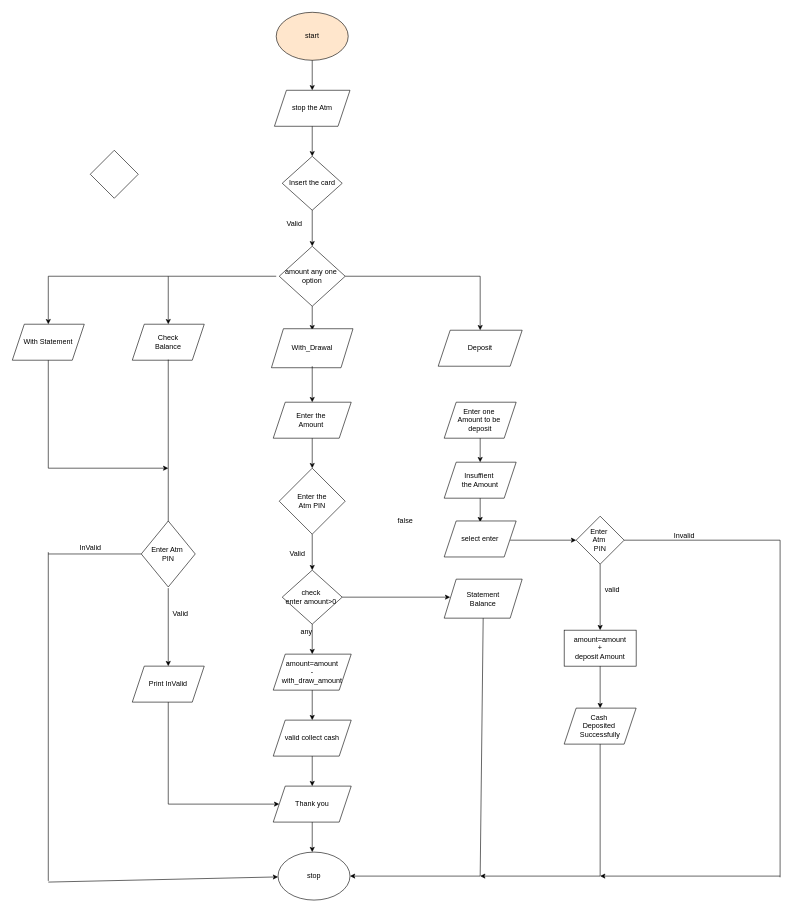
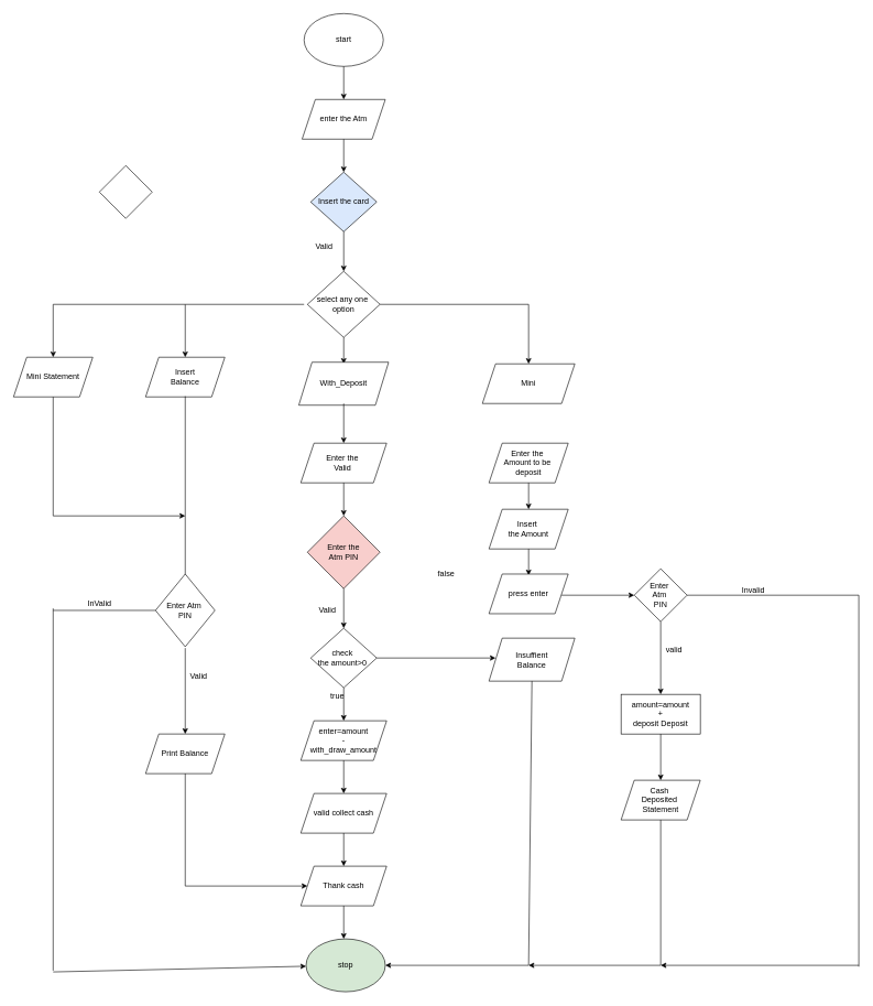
  <mxCell id="0" />
  <mxCell id="1" parent="0" />
- <mxCell id="2" value="start" style="ellipse;whiteSpace=wrap;html=1;fillColor=#ffe6cc;" vertex="1" parent="1"><mxGeometry x="460" width="120" height="80" as="geometry" y="20" /></mxCell>
+ <mxCell id="2" value="start" style="ellipse;whiteSpace=wrap;html=1;" vertex="1" parent="1"><mxGeometry x="460" width="120" height="80" as="geometry" y="20" /></mxCell>
  <mxCell id="3" value="" style="endArrow=classic;html=1;rounded=0;" edge="1" parent="1"><mxGeometry width="50" height="50" relative="1" as="geometry"><mxPoint x="520" y="100" as="sourcePoint" /><mxPoint x="520" y="150" as="targetPoint" /></mxGeometry></mxCell>
- <mxCell id="4" value="stop the Atm" style="shape=parallelogram;perimeter=parallelogramPerimeter;whiteSpace=wrap;html=1;fixedSize=1;" vertex="1" parent="1"><mxGeometry x="457" y="150" width="126" height="60" as="geometry" /></mxCell>
+ <mxCell id="4" value="enter the Atm" style="shape=parallelogram;perimeter=parallelogramPerimeter;whiteSpace=wrap;html=1;fixedSize=1;" vertex="1" parent="1"><mxGeometry x="457" y="150" width="126" height="60" as="geometry" /></mxCell>
  <mxCell id="5" value="" style="endArrow=classic;html=1;rounded=0;" edge="1" parent="1"><mxGeometry width="50" height="50" relative="1" as="geometry"><mxPoint x="520" y="210" as="sourcePoint" /><mxPoint x="520" y="260" as="targetPoint" /></mxGeometry></mxCell>
  <mxCell id="6" value="" style="endArrow=classic;html=1;rounded=0;" edge="1" parent="1" target="7"><mxGeometry width="50" height="50" relative="1" as="geometry"><mxPoint x="520" y="320" as="sourcePoint" /><mxPoint x="520" y="370" as="targetPoint" /></mxGeometry></mxCell>
- <mxCell id="7" value="Insert the card" style="rhombus;whiteSpace=wrap;html=1;" vertex="1" parent="1"><mxGeometry x="470" y="260" width="100" height="90" as="geometry" /></mxCell>
+ <mxCell id="7" value="Insert the card" style="rhombus;whiteSpace=wrap;html=1;fillColor=#dae8fc;" vertex="1" parent="1"><mxGeometry x="470" y="260" width="100" height="90" as="geometry" /></mxCell>
  <mxCell id="8" value="" style="endArrow=classic;html=1;rounded=0;" edge="1" parent="1"><mxGeometry width="50" height="50" relative="1" as="geometry"><mxPoint x="520" y="350" as="sourcePoint" /><mxPoint x="520" y="410" as="targetPoint" /></mxGeometry></mxCell>
  <mxCell id="9" value="Valid" style="text;html=1;align=center;verticalAlign=middle;resizable=0;points=[];autosize=1;strokeColor=none;fillColor=none;" vertex="1" parent="1"><mxGeometry x="465" y="358" width="50" height="30" as="geometry" /></mxCell>
- <mxCell id="10" value="amount any one&amp;nbsp;&lt;br&gt;option" style="rhombus;whiteSpace=wrap;html=1;" vertex="1" parent="1"><mxGeometry x="465" y="410" width="110" height="100" as="geometry" /></mxCell>
+ <mxCell id="10" value="select any one&amp;nbsp;&lt;br&gt;option" style="rhombus;whiteSpace=wrap;html=1;" vertex="1" parent="1"><mxGeometry x="465" y="410" width="110" height="100" as="geometry" /></mxCell>
  <mxCell id="11" value="" style="endArrow=none;html=1;rounded=0;" edge="1" parent="1"><mxGeometry width="50" height="50" relative="1" as="geometry"><mxPoint x="280" y="460" as="sourcePoint" /><mxPoint x="460" y="460" as="targetPoint" /></mxGeometry></mxCell>
  <mxCell id="12" value="" style="endArrow=classic;html=1;rounded=0;" edge="1" parent="1"><mxGeometry width="50" height="50" relative="1" as="geometry"><mxPoint x="280" y="460" as="sourcePoint" /><mxPoint x="280" y="540" as="targetPoint" /></mxGeometry></mxCell>
- <mxCell id="13" value="Check&lt;br&gt;Balance" style="shape=parallelogram;perimeter=parallelogramPerimeter;whiteSpace=wrap;html=1;fixedSize=1;" vertex="1" parent="1"><mxGeometry x="220" y="540" width="120" height="60" as="geometry" /></mxCell>
+ <mxCell id="13" value="Insert&lt;br&gt;Balance" style="shape=parallelogram;perimeter=parallelogramPerimeter;whiteSpace=wrap;html=1;fixedSize=1;" vertex="1" parent="1"><mxGeometry x="220" y="540" width="120" height="60" as="geometry" /></mxCell>
  <mxCell id="14" value="" style="endArrow=classic;html=1;rounded=0;" edge="1" parent="1"><mxGeometry width="50" height="50" relative="1" as="geometry"><mxPoint x="520" y="510" as="sourcePoint" /><mxPoint x="520" y="550" as="targetPoint" /></mxGeometry></mxCell>
  <mxCell id="15" value="" style="rhombus;whiteSpace=wrap;html=1;" vertex="1" parent="1"><mxGeometry x="150" y="250" width="80" height="80" as="geometry" /></mxCell>
- <mxCell id="16" value="With_Drawal" style="shape=parallelogram;perimeter=parallelogramPerimeter;whiteSpace=wrap;html=1;fixedSize=1;" vertex="1" parent="1"><mxGeometry x="452" y="547.5" width="136" height="65" as="geometry" /></mxCell>
+ <mxCell id="16" value="With_Deposit" style="shape=parallelogram;perimeter=parallelogramPerimeter;whiteSpace=wrap;html=1;fixedSize=1;" vertex="1" parent="1"><mxGeometry x="452" y="547.5" width="136" height="65" as="geometry" /></mxCell>
  <mxCell id="17" value="" style="endArrow=none;html=1;rounded=0;exitX=1;exitY=0.5;exitDx=0;exitDy=0;" edge="1" parent="1" source="10"><mxGeometry width="50" height="50" relative="1" as="geometry"><mxPoint x="590" y="460" as="sourcePoint" /><mxPoint x="800" y="460" as="targetPoint" /></mxGeometry></mxCell>
  <mxCell id="18" value="" style="endArrow=classic;html=1;rounded=0;" edge="1" parent="1"><mxGeometry width="50" height="50" relative="1" as="geometry"><mxPoint x="800" y="460" as="sourcePoint" /><mxPoint x="800" y="550" as="targetPoint" /></mxGeometry></mxCell>
- <mxCell id="19" value="Deposit" style="shape=parallelogram;perimeter=parallelogramPerimeter;whiteSpace=wrap;html=1;fixedSize=1;" vertex="1" parent="1"><mxGeometry x="730" y="550" width="140" height="60" as="geometry" /></mxCell>
+ <mxCell id="19" value="Mini" style="shape=parallelogram;perimeter=parallelogramPerimeter;whiteSpace=wrap;html=1;fixedSize=1;" vertex="1" parent="1"><mxGeometry x="730" y="550" width="140" height="60" as="geometry" /></mxCell>
  <mxCell id="20" value="" style="endArrow=classic;html=1;rounded=0;" edge="1" parent="1"><mxGeometry width="50" height="50" relative="1" as="geometry"><mxPoint x="520" y="610" as="sourcePoint" /><mxPoint x="520" y="670" as="targetPoint" /></mxGeometry></mxCell>
- <mxCell id="21" value="Enter the&amp;nbsp;&lt;br&gt;Amount&amp;nbsp;" style="shape=parallelogram;perimeter=parallelogramPerimeter;whiteSpace=wrap;html=1;fixedSize=1;" vertex="1" parent="1"><mxGeometry x="455" y="670" width="130" height="60" as="geometry" /></mxCell>
+ <mxCell id="21" value="Enter the&amp;nbsp;&lt;br&gt;Valid&amp;nbsp;" style="shape=parallelogram;perimeter=parallelogramPerimeter;whiteSpace=wrap;html=1;fixedSize=1;" vertex="1" parent="1"><mxGeometry x="455" y="670" width="130" height="60" as="geometry" /></mxCell>
  <mxCell id="22" value="" style="endArrow=classic;html=1;rounded=0;" edge="1" parent="1"><mxGeometry width="50" height="50" relative="1" as="geometry"><mxPoint x="520" y="730" as="sourcePoint" /><mxPoint x="520" y="780" as="targetPoint" /></mxGeometry></mxCell>
- <mxCell id="23" value="Enter the&lt;br&gt;Atm PIN" style="rhombus;whiteSpace=wrap;html=1;" vertex="1" parent="1"><mxGeometry x="465" y="780" width="110" height="110" as="geometry" /></mxCell>
+ <mxCell id="23" value="Enter the&lt;br&gt;Atm PIN" style="rhombus;whiteSpace=wrap;html=1;fillColor=#f8cecc;" vertex="1" parent="1"><mxGeometry x="465" y="780" width="110" height="110" as="geometry" /></mxCell>
  <mxCell id="24" value="" style="endArrow=classic;html=1;rounded=0;" edge="1" parent="1"><mxGeometry width="50" height="50" relative="1" as="geometry"><mxPoint x="520" y="890" as="sourcePoint" /><mxPoint x="520" y="950" as="targetPoint" /></mxGeometry></mxCell>
  <mxCell id="25" value="Valid" style="text;html=1;align=center;verticalAlign=middle;resizable=0;points=[];autosize=1;strokeColor=none;fillColor=none;" vertex="1" parent="1"><mxGeometry x="470" y="908" width="50" height="30" as="geometry" /></mxCell>
- <mxCell id="26" value="check&amp;nbsp;&lt;br&gt;enter amount&amp;gt;0&amp;nbsp;" style="rhombus;whiteSpace=wrap;html=1;" vertex="1" parent="1"><mxGeometry x="470" y="950" width="100" height="90" as="geometry" /></mxCell>
+ <mxCell id="26" value="check&amp;nbsp;&lt;br&gt;the amount&amp;gt;0&amp;nbsp;" style="rhombus;whiteSpace=wrap;html=1;" vertex="1" parent="1"><mxGeometry x="470" y="950" width="100" height="90" as="geometry" /></mxCell>
  <mxCell id="27" value="" style="endArrow=classic;html=1;rounded=0;" edge="1" parent="1"><mxGeometry width="50" height="50" relative="1" as="geometry"><mxPoint x="520" y="1040" as="sourcePoint" /><mxPoint x="520" y="1090" as="targetPoint" /></mxGeometry></mxCell>
- <mxCell id="28" value="any" style="text;html=1;align=center;verticalAlign=middle;resizable=0;points=[];autosize=1;strokeColor=none;fillColor=none;" vertex="1" parent="1"><mxGeometry x="490" y="1038" width="40" height="30" as="geometry" /></mxCell>
- <mxCell id="29" value="amount=amount&lt;br&gt;-&lt;br&gt;with_draw_amount" style="shape=parallelogram;perimeter=parallelogramPerimeter;whiteSpace=wrap;html=1;fixedSize=1;" vertex="1" parent="1"><mxGeometry x="455" y="1090" width="130" height="60" as="geometry" /></mxCell>
+ <mxCell id="28" value="true" style="text;html=1;align=center;verticalAlign=middle;resizable=0;points=[];autosize=1;strokeColor=none;fillColor=none;" vertex="1" parent="1"><mxGeometry x="490" y="1038" width="40" height="30" as="geometry" /></mxCell>
+ <mxCell id="29" value="enter=amount&lt;br&gt;-&lt;br&gt;with_draw_amount" style="shape=parallelogram;perimeter=parallelogramPerimeter;whiteSpace=wrap;html=1;fixedSize=1;" vertex="1" parent="1"><mxGeometry x="455" y="1090" width="130" height="60" as="geometry" /></mxCell>
  <mxCell id="30" value="" style="endArrow=classic;html=1;rounded=0;" edge="1" parent="1"><mxGeometry width="50" height="50" relative="1" as="geometry"><mxPoint x="520" y="1150" as="sourcePoint" /><mxPoint x="520" y="1200" as="targetPoint" /></mxGeometry></mxCell>
  <mxCell id="31" value="valid collect cash" style="shape=parallelogram;perimeter=parallelogramPerimeter;whiteSpace=wrap;html=1;fixedSize=1;" vertex="1" parent="1"><mxGeometry x="455" y="1200" width="130" height="60" as="geometry" /></mxCell>
  <mxCell id="32" value="" style="endArrow=classic;html=1;rounded=0;" edge="1" parent="1"><mxGeometry width="50" height="50" relative="1" as="geometry"><mxPoint x="520" y="1260" as="sourcePoint" /><mxPoint x="520" y="1310" as="targetPoint" /></mxGeometry></mxCell>
- <mxCell id="33" value="Thank you" style="shape=parallelogram;perimeter=parallelogramPerimeter;whiteSpace=wrap;html=1;fixedSize=1;" vertex="1" parent="1"><mxGeometry x="455" y="1310" width="130" height="60" as="geometry" /></mxCell>
+ <mxCell id="33" value="Thank cash" style="shape=parallelogram;perimeter=parallelogramPerimeter;whiteSpace=wrap;html=1;fixedSize=1;" vertex="1" parent="1"><mxGeometry x="455" y="1310" width="130" height="60" as="geometry" /></mxCell>
  <mxCell id="34" value="" style="endArrow=classic;html=1;rounded=0;exitX=1;exitY=0.5;exitDx=0;exitDy=0;" edge="1" parent="1" source="26"><mxGeometry width="50" height="50" relative="1" as="geometry"><mxPoint x="570" y="990" as="sourcePoint" /><mxPoint x="750" y="995" as="targetPoint" /></mxGeometry></mxCell>
- <mxCell id="35" value="Statement&lt;br&gt;Balance" style="shape=parallelogram;perimeter=parallelogramPerimeter;whiteSpace=wrap;html=1;fixedSize=1;" vertex="1" parent="1"><mxGeometry x="740" y="965" width="130" height="65" as="geometry" /></mxCell>
+ <mxCell id="35" value="Insuffient&lt;br&gt;Balance" style="shape=parallelogram;perimeter=parallelogramPerimeter;whiteSpace=wrap;html=1;fixedSize=1;" vertex="1" parent="1"><mxGeometry x="740" y="965" width="130" height="65" as="geometry" /></mxCell>
  <mxCell id="36" value="false" style="text;html=1;align=center;verticalAlign=middle;resizable=0;points=[];autosize=1;strokeColor=none;fillColor=none;" vertex="1" parent="1"><mxGeometry x="650" y="853" width="50" height="30" as="geometry" /></mxCell>
  <mxCell id="37" value="" style="endArrow=classic;html=1;rounded=0;" edge="1" parent="1"><mxGeometry width="50" height="50" relative="1" as="geometry"><mxPoint x="520" y="1370" as="sourcePoint" /><mxPoint x="520" y="1420" as="targetPoint" /></mxGeometry></mxCell>
- <mxCell id="38" value="stop" style="ellipse;whiteSpace=wrap;html=1;" vertex="1" parent="1"><mxGeometry x="463" y="1420" width="120" height="80" as="geometry" /></mxCell>
+ <mxCell id="38" value="stop" style="ellipse;whiteSpace=wrap;html=1;fillColor=#d5e8d4;" vertex="1" parent="1"><mxGeometry x="463" y="1420" width="120" height="80" as="geometry" /></mxCell>
  <mxCell id="39" value="" style="endArrow=classic;html=1;rounded=0;entryX=1;entryY=0.5;entryDx=0;entryDy=0;" edge="1" parent="1" target="38"><mxGeometry width="50" height="50" relative="1" as="geometry"><mxPoint x="800" y="1460" as="sourcePoint" /><mxPoint x="680" y="1430" as="targetPoint" /></mxGeometry></mxCell>
  <mxCell id="40" value="" style="endArrow=none;html=1;rounded=0;entryX=0.5;entryY=1;entryDx=0;entryDy=0;" edge="1" parent="1" target="35"><mxGeometry width="50" height="50" relative="1" as="geometry"><mxPoint x="800" y="1460" as="sourcePoint" /><mxPoint x="900" y="1410" as="targetPoint" /></mxGeometry></mxCell>
  <mxCell id="41" value="" style="endArrow=none;html=1;rounded=0;" edge="1" parent="1"><mxGeometry width="50" height="50" relative="1" as="geometry"><mxPoint x="280" y="869" as="sourcePoint" /><mxPoint x="280" y="599" as="targetPoint" /></mxGeometry></mxCell>
  <mxCell id="42" value="Enter Atm&amp;nbsp;&lt;br&gt;PIN" style="rhombus;whiteSpace=wrap;html=1;" vertex="1" parent="1"><mxGeometry x="235" y="868" width="90" height="110" as="geometry" /></mxCell>
  <mxCell id="43" value="" style="endArrow=classic;html=1;rounded=0;" edge="1" parent="1"><mxGeometry width="50" height="50" relative="1" as="geometry"><mxPoint x="280" y="980" as="sourcePoint" /><mxPoint x="280" y="1110" as="targetPoint" /></mxGeometry></mxCell>
- <mxCell id="44" value="Print InValid" style="shape=parallelogram;perimeter=parallelogramPerimeter;whiteSpace=wrap;html=1;fixedSize=1;" vertex="1" parent="1"><mxGeometry x="220" y="1110" width="120" height="60" as="geometry" /></mxCell>
+ <mxCell id="44" value="Print Balance" style="shape=parallelogram;perimeter=parallelogramPerimeter;whiteSpace=wrap;html=1;fixedSize=1;" vertex="1" parent="1"><mxGeometry x="220" y="1110" width="120" height="60" as="geometry" /></mxCell>
  <mxCell id="45" value="Valid" style="text;html=1;align=center;verticalAlign=middle;resizable=0;points=[];autosize=1;strokeColor=none;fillColor=none;" vertex="1" parent="1"><mxGeometry x="275" y="1008" width="50" height="30" as="geometry" /></mxCell>
  <mxCell id="46" value="" style="endArrow=none;html=1;rounded=0;entryX=0;entryY=0.5;entryDx=0;entryDy=0;" edge="1" parent="1" target="42"><mxGeometry width="50" height="50" relative="1" as="geometry"><mxPoint x="80" y="923" as="sourcePoint" /><mxPoint x="230" y="920" as="targetPoint" /></mxGeometry></mxCell>
  <mxCell id="47" value="" style="endArrow=none;html=1;rounded=0;" edge="1" parent="1"><mxGeometry width="50" height="50" relative="1" as="geometry"><mxPoint x="80" y="1468" as="sourcePoint" /><mxPoint x="80" y="920" as="targetPoint" /></mxGeometry></mxCell>
  <mxCell id="48" value="" style="endArrow=classic;html=1;rounded=0;" edge="1" parent="1" target="38"><mxGeometry width="50" height="50" relative="1" as="geometry"><mxPoint x="80" y="1470" as="sourcePoint" /><mxPoint x="130" y="1420" as="targetPoint" /></mxGeometry></mxCell>
  <mxCell id="49" value="InValid" style="text;html=1;align=center;verticalAlign=middle;resizable=0;points=[];autosize=1;strokeColor=none;fillColor=none;" vertex="1" parent="1"><mxGeometry x="120" y="898" width="60" height="30" as="geometry" /></mxCell>
  <mxCell id="50" value="" style="endArrow=classic;html=1;rounded=0;entryX=0;entryY=0.5;entryDx=0;entryDy=0;" edge="1" parent="1" target="33"><mxGeometry width="50" height="50" relative="1" as="geometry"><mxPoint x="280" y="1340" as="sourcePoint" /><mxPoint x="240" y="1490" as="targetPoint" /></mxGeometry></mxCell>
  <mxCell id="51" value="" style="endArrow=none;html=1;rounded=0;" edge="1" parent="1"><mxGeometry width="50" height="50" relative="1" as="geometry"><mxPoint x="280" y="1340" as="sourcePoint" /><mxPoint x="280" y="1170" as="targetPoint" /></mxGeometry></mxCell>
  <mxCell id="52" value="" style="endArrow=none;html=1;rounded=0;" edge="1" parent="1"><mxGeometry width="50" height="50" relative="1" as="geometry"><mxPoint x="80" y="460" as="sourcePoint" /><mxPoint x="280" y="460" as="targetPoint" /></mxGeometry></mxCell>
  <mxCell id="53" value="" style="endArrow=classic;html=1;rounded=0;" edge="1" parent="1"><mxGeometry width="50" height="50" relative="1" as="geometry"><mxPoint x="80" y="460" as="sourcePoint" /><mxPoint x="80" y="540" as="targetPoint" /></mxGeometry></mxCell>
- <mxCell id="54" value="With Statement" style="shape=parallelogram;perimeter=parallelogramPerimeter;whiteSpace=wrap;html=1;fixedSize=1;" vertex="1" parent="1"><mxGeometry x="20" y="540" width="120" height="60" as="geometry" /></mxCell>
+ <mxCell id="54" value="Mini Statement" style="shape=parallelogram;perimeter=parallelogramPerimeter;whiteSpace=wrap;html=1;fixedSize=1;" vertex="1" parent="1"><mxGeometry x="20" y="540" width="120" height="60" as="geometry" /></mxCell>
  <mxCell id="55" value="" style="endArrow=none;html=1;rounded=0;entryX=0.5;entryY=1;entryDx=0;entryDy=0;" edge="1" parent="1" target="54"><mxGeometry width="50" height="50" relative="1" as="geometry"><mxPoint x="80" y="780" as="sourcePoint" /><mxPoint x="80" y="668" as="targetPoint" /></mxGeometry></mxCell>
  <mxCell id="56" value="" style="endArrow=classic;html=1;rounded=0;" edge="1" parent="1"><mxGeometry width="50" height="50" relative="1" as="geometry"><mxPoint x="80" y="780" as="sourcePoint" /><mxPoint x="280" y="780" as="targetPoint" /></mxGeometry></mxCell>
- <mxCell id="57" value="amount=amount&lt;br&gt;+&lt;br&gt;deposit Amount" style="rounded=0;whiteSpace=wrap;html=1;" vertex="1" parent="1"><mxGeometry x="940" y="1050" width="120" height="60" as="geometry" /></mxCell>
- <mxCell id="58" value="Enter one&amp;nbsp;&lt;br&gt;Amount to be&amp;nbsp;&lt;br&gt;deposit" style="shape=parallelogram;perimeter=parallelogramPerimeter;whiteSpace=wrap;html=1;fixedSize=1;" vertex="1" parent="1"><mxGeometry x="740" y="670" width="120" height="60" as="geometry" /></mxCell>
+ <mxCell id="57" value="amount=amount&lt;br&gt;+&lt;br&gt;deposit Deposit" style="rounded=0;whiteSpace=wrap;html=1;" vertex="1" parent="1"><mxGeometry x="940" y="1050" width="120" height="60" as="geometry" /></mxCell>
+ <mxCell id="58" value="Enter the&amp;nbsp;&lt;br&gt;Amount to be&amp;nbsp;&lt;br&gt;deposit" style="shape=parallelogram;perimeter=parallelogramPerimeter;whiteSpace=wrap;html=1;fixedSize=1;" vertex="1" parent="1"><mxGeometry x="740" y="670" width="120" height="60" as="geometry" /></mxCell>
  <mxCell id="59" value="" style="endArrow=classic;html=1;rounded=0;" edge="1" parent="1"><mxGeometry width="50" height="50" relative="1" as="geometry"><mxPoint x="800" y="730" as="sourcePoint" /><mxPoint x="800" y="770" as="targetPoint" /></mxGeometry></mxCell>
- <mxCell id="60" value="Insuffient&amp;nbsp;&lt;br&gt;the Amount" style="shape=parallelogram;perimeter=parallelogramPerimeter;whiteSpace=wrap;html=1;fixedSize=1;" vertex="1" parent="1"><mxGeometry x="740" y="770" width="120" height="60" as="geometry" /></mxCell>
+ <mxCell id="60" value="Insert&amp;nbsp;&lt;br&gt;the Amount" style="shape=parallelogram;perimeter=parallelogramPerimeter;whiteSpace=wrap;html=1;fixedSize=1;" vertex="1" parent="1"><mxGeometry x="740" y="770" width="120" height="60" as="geometry" /></mxCell>
  <mxCell id="61" value="" style="endArrow=classic;html=1;rounded=0;" edge="1" parent="1"><mxGeometry width="50" height="50" relative="1" as="geometry"><mxPoint x="800" y="830" as="sourcePoint" /><mxPoint x="800" y="870" as="targetPoint" /></mxGeometry></mxCell>
- <mxCell id="62" value="select enter" style="shape=parallelogram;perimeter=parallelogramPerimeter;whiteSpace=wrap;html=1;fixedSize=1;" vertex="1" parent="1"><mxGeometry x="740" y="868" width="120" height="60" as="geometry" /></mxCell>
+ <mxCell id="62" value="press enter" style="shape=parallelogram;perimeter=parallelogramPerimeter;whiteSpace=wrap;html=1;fixedSize=1;" vertex="1" parent="1"><mxGeometry x="740" y="868" width="120" height="60" as="geometry" /></mxCell>
  <mxCell id="63" value="" style="endArrow=classic;html=1;rounded=0;" edge="1" parent="1"><mxGeometry width="50" height="50" relative="1" as="geometry"><mxPoint x="850" y="900" as="sourcePoint" /><mxPoint x="960" y="900" as="targetPoint" /></mxGeometry></mxCell>
  <mxCell id="64" value="Enter&amp;nbsp;&lt;br&gt;Atm&amp;nbsp;&lt;br&gt;PIN" style="rhombus;whiteSpace=wrap;html=1;" vertex="1" parent="1"><mxGeometry x="960" y="860" width="80" height="80" as="geometry" /></mxCell>
  <mxCell id="65" value="" style="endArrow=classic;html=1;rounded=0;" edge="1" parent="1"><mxGeometry width="50" height="50" relative="1" as="geometry"><mxPoint x="1000" y="940" as="sourcePoint" /><mxPoint x="1000" y="1050" as="targetPoint" /></mxGeometry></mxCell>
  <mxCell id="66" value="" style="endArrow=classic;html=1;rounded=0;exitX=0.5;exitY=1;exitDx=0;exitDy=0;" edge="1" parent="1" source="57"><mxGeometry width="50" height="50" relative="1" as="geometry"><mxPoint x="1000" y="1120" as="sourcePoint" /><mxPoint x="1000" y="1180" as="targetPoint" /></mxGeometry></mxCell>
- <mxCell id="67" value="Cash&amp;nbsp;&lt;br&gt;Deposited&amp;nbsp;&lt;br&gt;Successfully" style="shape=parallelogram;perimeter=parallelogramPerimeter;whiteSpace=wrap;html=1;fixedSize=1;" vertex="1" parent="1"><mxGeometry x="940" y="1180" width="120" height="60" as="geometry" /></mxCell>
+ <mxCell id="67" value="Cash&amp;nbsp;&lt;br&gt;Deposited&amp;nbsp;&lt;br&gt;Statement" style="shape=parallelogram;perimeter=parallelogramPerimeter;whiteSpace=wrap;html=1;fixedSize=1;" vertex="1" parent="1"><mxGeometry x="940" y="1180" width="120" height="60" as="geometry" /></mxCell>
  <mxCell id="68" value="" style="endArrow=classic;html=1;rounded=0;" edge="1" parent="1"><mxGeometry width="50" height="50" relative="1" as="geometry"><mxPoint x="1000" y="1460" as="sourcePoint" /><mxPoint x="800" y="1460" as="targetPoint" /></mxGeometry></mxCell>
  <mxCell id="69" value="" style="endArrow=none;html=1;rounded=0;" edge="1" parent="1"><mxGeometry width="50" height="50" relative="1" as="geometry"><mxPoint x="1000" y="1460" as="sourcePoint" /><mxPoint x="1000" y="1240" as="targetPoint" /></mxGeometry></mxCell>
  <mxCell id="70" value="valid" style="text;html=1;align=center;verticalAlign=middle;resizable=0;points=[];autosize=1;strokeColor=none;fillColor=none;" vertex="1" parent="1"><mxGeometry x="995" y="968" width="50" height="30" as="geometry" /></mxCell>
  <mxCell id="71" value="" style="endArrow=none;html=1;rounded=0;" edge="1" parent="1"><mxGeometry width="50" height="50" relative="1" as="geometry"><mxPoint x="1040" y="900" as="sourcePoint" /><mxPoint x="1300" y="900" as="targetPoint" /></mxGeometry></mxCell>
  <mxCell id="72" value="Invalid" style="text;html=1;align=center;verticalAlign=middle;resizable=0;points=[];autosize=1;strokeColor=none;fillColor=none;" vertex="1" parent="1"><mxGeometry x="1110" y="878" width="60" height="30" as="geometry" /></mxCell>
  <mxCell id="73" value="" style="endArrow=none;html=1;rounded=0;" edge="1" parent="1"><mxGeometry width="50" height="50" relative="1" as="geometry"><mxPoint x="1300" y="1462" as="sourcePoint" /><mxPoint x="1300" y="900" as="targetPoint" /></mxGeometry></mxCell>
  <mxCell id="74" value="" style="endArrow=classic;html=1;rounded=0;" edge="1" parent="1"><mxGeometry width="50" height="50" relative="1" as="geometry"><mxPoint x="1300" y="1460" as="sourcePoint" /><mxPoint x="1000" y="1460" as="targetPoint" /></mxGeometry></mxCell>
